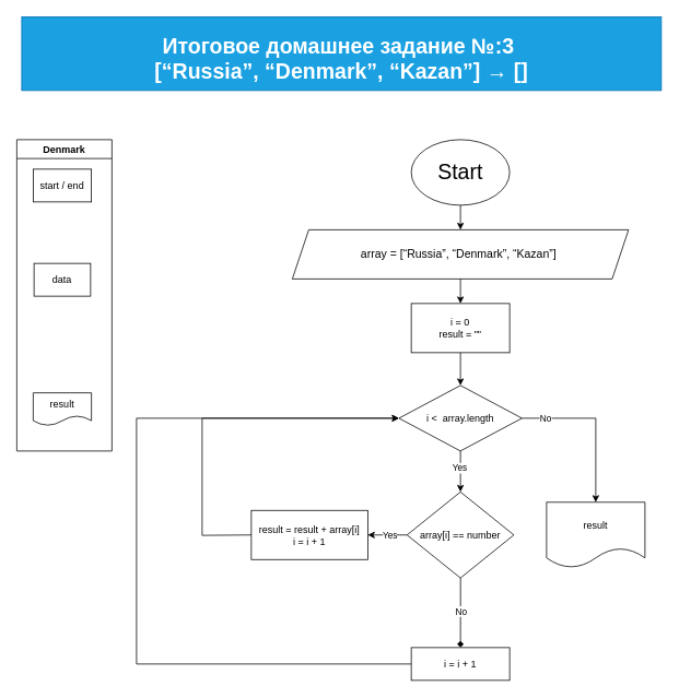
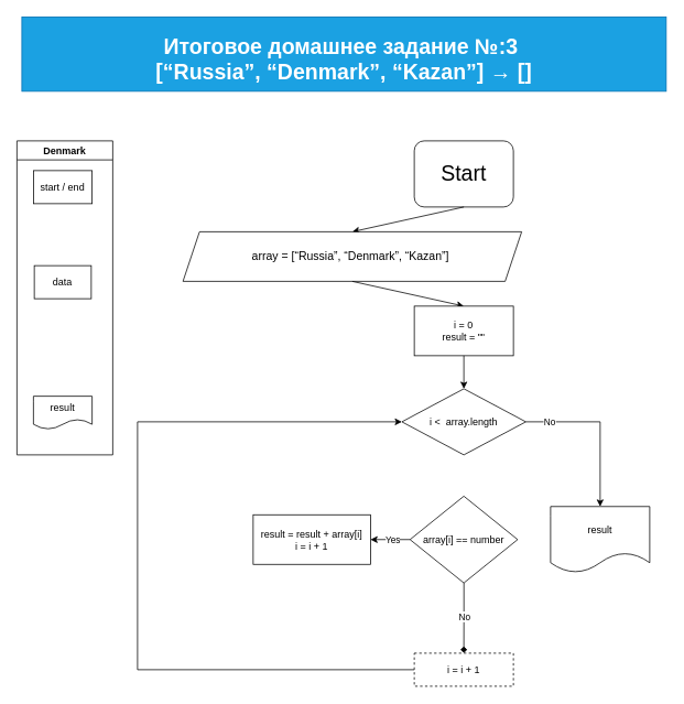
  <mxCell id="0" />
  <mxCell id="1" parent="0" />
- <mxCell id="2" value="Start" style="ellipse;whiteSpace=wrap;html=1;fontSize=26;fontFamily=Helvetica;" parent="1" vertex="1"><mxGeometry x="501" y="170" width="120" height="80" as="geometry" /></mxCell>
+ <mxCell id="2" value="Start" style="whiteSpace=wrap;html=1;fontSize=26;fontFamily=Helvetica;rounded=1;" parent="1" vertex="1"><mxGeometry x="501" y="170" width="120" height="80" as="geometry" /></mxCell>
  <mxCell id="3" value="" style="endArrow=classic;html=1;rounded=0;exitX=0.5;exitY=1;exitDx=0;exitDy=0;entryX=0.5;entryY=0;entryDx=0;entryDy=0;" parent="1" source="2" target="9" edge="1"><mxGeometry width="50" height="50" relative="1" as="geometry"><mxPoint x="571" y="480" as="sourcePoint" /><mxPoint x="561" y="290" as="targetPoint" /></mxGeometry></mxCell>
  <mxCell id="4" value="&lt;br style=&quot;border-color: var(--border-color);&quot;&gt;Итоговое домашнее задание №:3&amp;nbsp;&lt;br style=&quot;border-color: var(--border-color);&quot;&gt;[“Russia”, “Denmark”, “Kazan”] → []" style="text;html=1;spacing=5;spacingTop=-20;whiteSpace=wrap;overflow=hidden;rounded=0;fillColor=#1ba1e2;strokeColor=#006EAF;fontColor=#ffffff;align=center;fontStyle=1;fontSize=26;" parent="1" vertex="1"><mxGeometry x="26" y="20" width="780" height="90" as="geometry" /></mxCell>
  <mxCell id="5" value="Denmark" style="swimlane;whiteSpace=wrap;html=1;" parent="1" vertex="1"><mxGeometry x="20" y="170" width="116" height="380" as="geometry"><mxRectangle x="14" y="100" width="140" height="30" as="alternateBounds" /></mxGeometry></mxCell>
  <mxCell id="6" value="start / end" style="whiteSpace=wrap;html=1;rounded=0;" parent="5" vertex="1"><mxGeometry x="20" y="36" width="71" height="40" as="geometry" /></mxCell>
  <mxCell id="7" value="data" style="rounded=0;whiteSpace=wrap;html=1;" parent="5" vertex="1"><mxGeometry x="21" y="151" width="69" height="40" as="geometry" /></mxCell>
  <mxCell id="8" value="result" style="shape=document;whiteSpace=wrap;html=1;boundedLbl=1;" parent="5" vertex="1"><mxGeometry x="20" y="309" width="71" height="40" as="geometry" /></mxCell>
- <mxCell id="9" value="array =&amp;nbsp;[“Russia”, “Denmark”, “Kazan”]&amp;nbsp;" style="shape=parallelogram;perimeter=parallelogramPerimeter;whiteSpace=wrap;html=1;fixedSize=1;fontSize=14;" parent="1" vertex="1"><mxGeometry x="356" y="280" width="410" height="60" as="geometry" /></mxCell>
+ <mxCell id="9" value="array =&amp;nbsp;[“Russia”, “Denmark”, “Kazan”]&amp;nbsp;" style="shape=parallelogram;perimeter=parallelogramPerimeter;whiteSpace=wrap;html=1;fixedSize=1;fontSize=14;" parent="1" vertex="1"><mxGeometry x="221" y="280" width="410" height="60" as="geometry" /></mxCell>
  <mxCell id="10" value="" style="endArrow=classic;html=1;rounded=0;exitX=0.5;exitY=1;exitDx=0;exitDy=0;entryX=0.5;entryY=0;entryDx=0;entryDy=0;" parent="1" source="9" target="11" edge="1"><mxGeometry width="50" height="50" relative="1" as="geometry"><mxPoint x="561" y="350" as="sourcePoint" /><mxPoint x="561" y="570" as="targetPoint" /></mxGeometry></mxCell>
  <mxCell id="11" value="i = 0&lt;br&gt;result = &quot;&quot;" style="rounded=0;whiteSpace=wrap;html=1;" parent="1" vertex="1"><mxGeometry x="501" y="370" width="120" height="60" as="geometry" /></mxCell>
  <mxCell id="12" value="" style="endArrow=classic;html=1;rounded=0;exitX=0.5;exitY=1;exitDx=0;exitDy=0;entryX=0.5;entryY=0;entryDx=0;entryDy=0;" parent="1" source="11" target="13" edge="1"><mxGeometry width="50" height="50" relative="1" as="geometry"><mxPoint x="561" y="460" as="sourcePoint" /><mxPoint x="561" y="570" as="targetPoint" /></mxGeometry></mxCell>
  <mxCell id="13" value="i &amp;lt;&amp;nbsp;&amp;nbsp;array.length" style="rhombus;whiteSpace=wrap;html=1;" parent="1" vertex="1"><mxGeometry x="486" y="470" width="150" height="80" as="geometry" /></mxCell>
- <mxCell id="14" value="" style="endArrow=classic;html=1;rounded=0;exitX=0.5;exitY=1;exitDx=0;exitDy=0;entryX=0.5;entryY=0;entryDx=0;entryDy=0;" parent="1" source="13" target="18" edge="1"><mxGeometry width="50" height="50" relative="1" as="geometry"><mxPoint x="561" y="550" as="sourcePoint" /><mxPoint x="561" y="595" as="targetPoint" /><Array as="points" /></mxGeometry></mxCell>
- <mxCell id="15" value="Yes" style="edgeLabel;html=1;align=center;verticalAlign=middle;resizable=0;points=[];" parent="14" vertex="1" connectable="0"><mxGeometry x="-0.164" y="-1" relative="1" as="geometry"><mxPoint as="offset" /></mxGeometry></mxCell>
  <mxCell id="16" value="" style="edgeStyle=orthogonalEdgeStyle;rounded=0;orthogonalLoop=1;jettySize=auto;html=1;entryX=0.5;entryY=0;entryDx=0;entryDy=0;endArrow=diamond;" parent="1" source="18" target="22" edge="1"><mxGeometry relative="1" as="geometry"><mxPoint x="560.995" y="785" as="targetPoint" /></mxGeometry></mxCell>
  <mxCell id="17" value="No" style="edgeLabel;html=1;align=center;verticalAlign=middle;resizable=0;points=[];" vertex="1" connectable="0" parent="16"><mxGeometry x="-0.035" relative="1" as="geometry"><mxPoint as="offset" /></mxGeometry></mxCell>
  <mxCell id="18" value="array[i] == number" style="rhombus;whiteSpace=wrap;html=1;" parent="1" vertex="1"><mxGeometry x="495.87" y="600" width="130.25" height="105" as="geometry" /></mxCell>
  <mxCell id="19" value="result = result + array[i]&lt;br style=&quot;border-color: var(--border-color);&quot;&gt;i = i + 1" style="rounded=0;whiteSpace=wrap;html=1;" parent="1" vertex="1"><mxGeometry x="306" y="622.5" width="142" height="60" as="geometry" /></mxCell>
  <mxCell id="20" value="" style="endArrow=classic;html=1;rounded=0;exitX=0;exitY=0.5;exitDx=0;exitDy=0;entryX=1;entryY=0.5;entryDx=0;entryDy=0;" parent="1" source="18" target="19" edge="1"><mxGeometry width="50" height="50" relative="1" as="geometry"><mxPoint x="653.12" y="680" as="sourcePoint" /><mxPoint x="703.12" y="630" as="targetPoint" /></mxGeometry></mxCell>
  <mxCell id="21" value="Yes" style="edgeLabel;html=1;align=center;verticalAlign=middle;resizable=0;points=[];" vertex="1" connectable="0" parent="20"><mxGeometry x="-0.128" y="-1" relative="1" as="geometry"><mxPoint y="1" as="offset" /></mxGeometry></mxCell>
- <mxCell id="22" value="i = i + 1" style="whiteSpace=wrap;html=1;" parent="1" vertex="1"><mxGeometry x="501" y="790" width="120" height="40" as="geometry" /></mxCell>
+ <mxCell id="22" value="i = i + 1" style="whiteSpace=wrap;html=1;dashed=1;" parent="1" vertex="1"><mxGeometry x="501" y="790" width="120" height="40" as="geometry" /></mxCell>
  <mxCell id="23" value="" style="endArrow=classic;html=1;rounded=0;exitX=0;exitY=0.5;exitDx=0;exitDy=0;entryX=0;entryY=0.5;entryDx=0;entryDy=0;" parent="1" source="22" target="13" edge="1"><mxGeometry width="50" height="50" relative="1" as="geometry"><mxPoint x="396" y="750" as="sourcePoint" /><mxPoint x="446" y="700" as="targetPoint" /><Array as="points"><mxPoint x="166" y="810" /><mxPoint x="166" y="510" /></Array></mxGeometry></mxCell>
- <mxCell id="24" value="" style="endArrow=classic;html=1;rounded=0;exitX=0;exitY=0.5;exitDx=0;exitDy=0;entryX=0;entryY=0.5;entryDx=0;entryDy=0;" parent="1" source="19" target="13" edge="1"><mxGeometry width="50" height="50" relative="1" as="geometry"><mxPoint x="256" y="710" as="sourcePoint" /><mxPoint x="506" y="510" as="targetPoint" /><Array as="points"><mxPoint x="246" y="653" /><mxPoint x="246" y="510" /></Array></mxGeometry></mxCell>
  <mxCell id="25" value="" style="endArrow=classic;html=1;rounded=0;exitX=1;exitY=0.5;exitDx=0;exitDy=0;entryX=0.5;entryY=0;entryDx=0;entryDy=0;" parent="1" source="13" target="27" edge="1"><mxGeometry width="50" height="50" relative="1" as="geometry"><mxPoint x="610" y="510" as="sourcePoint" /><mxPoint x="726" y="690" as="targetPoint" /><Array as="points"><mxPoint x="726" y="510" /></Array></mxGeometry></mxCell>
  <mxCell id="26" value="No" style="edgeLabel;html=1;align=center;verticalAlign=middle;resizable=0;points=[];" parent="25" vertex="1" connectable="0"><mxGeometry x="-0.711" relative="1" as="geometry"><mxPoint as="offset" /></mxGeometry></mxCell>
  <mxCell id="27" value="result" style="shape=document;whiteSpace=wrap;html=1;boundedLbl=1;" parent="1" vertex="1"><mxGeometry x="666" y="612.5" width="120" height="80" as="geometry" /></mxCell>
